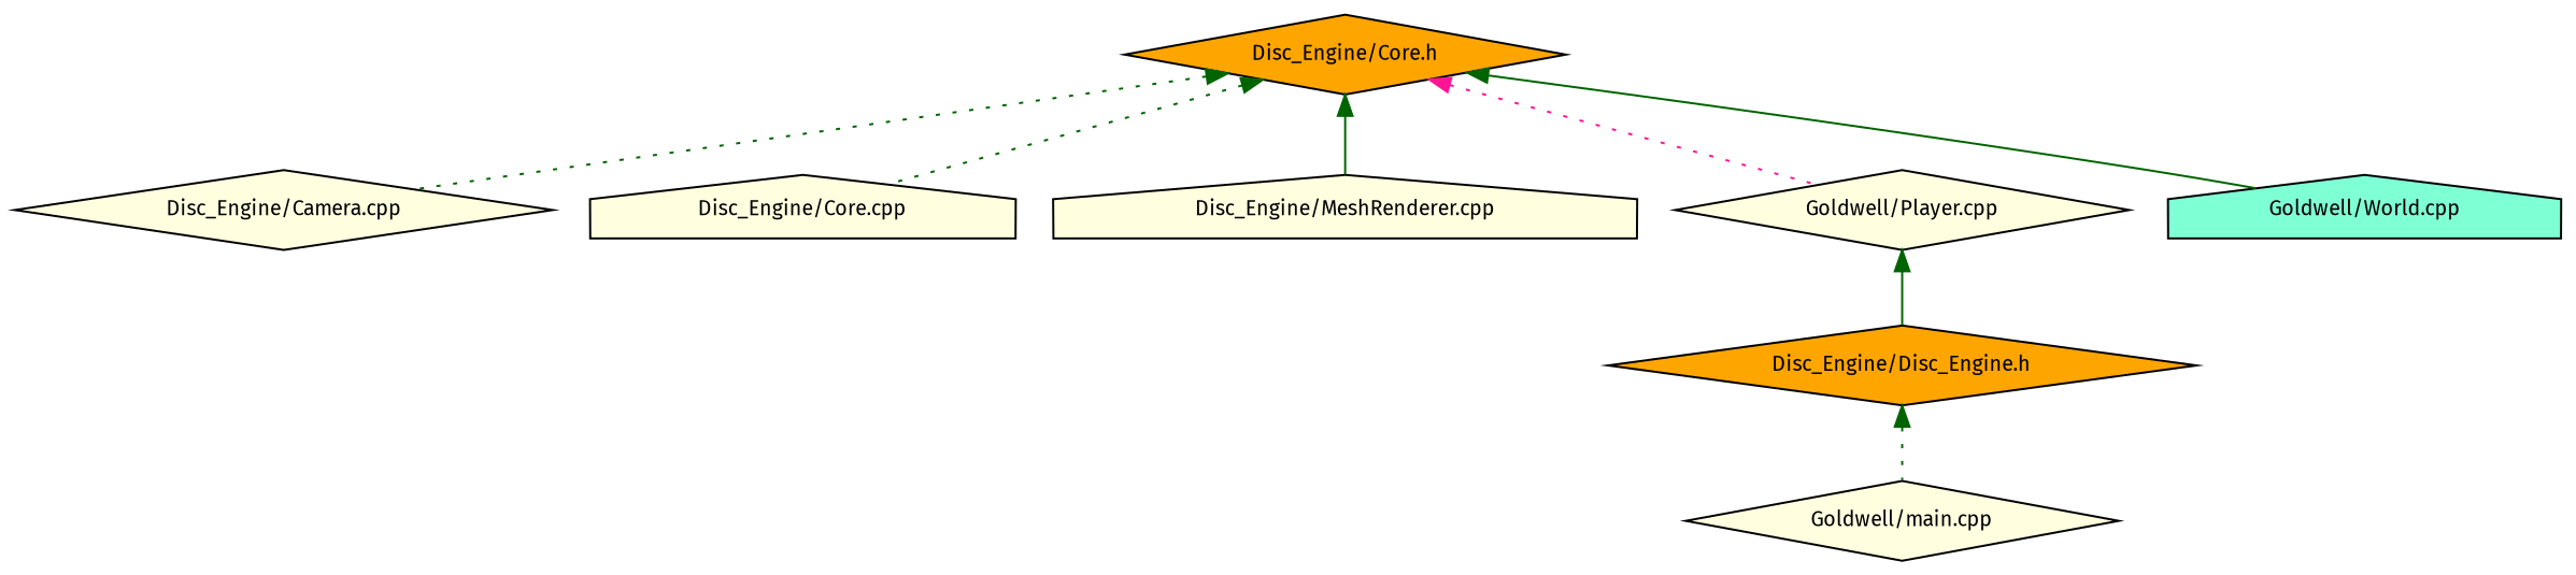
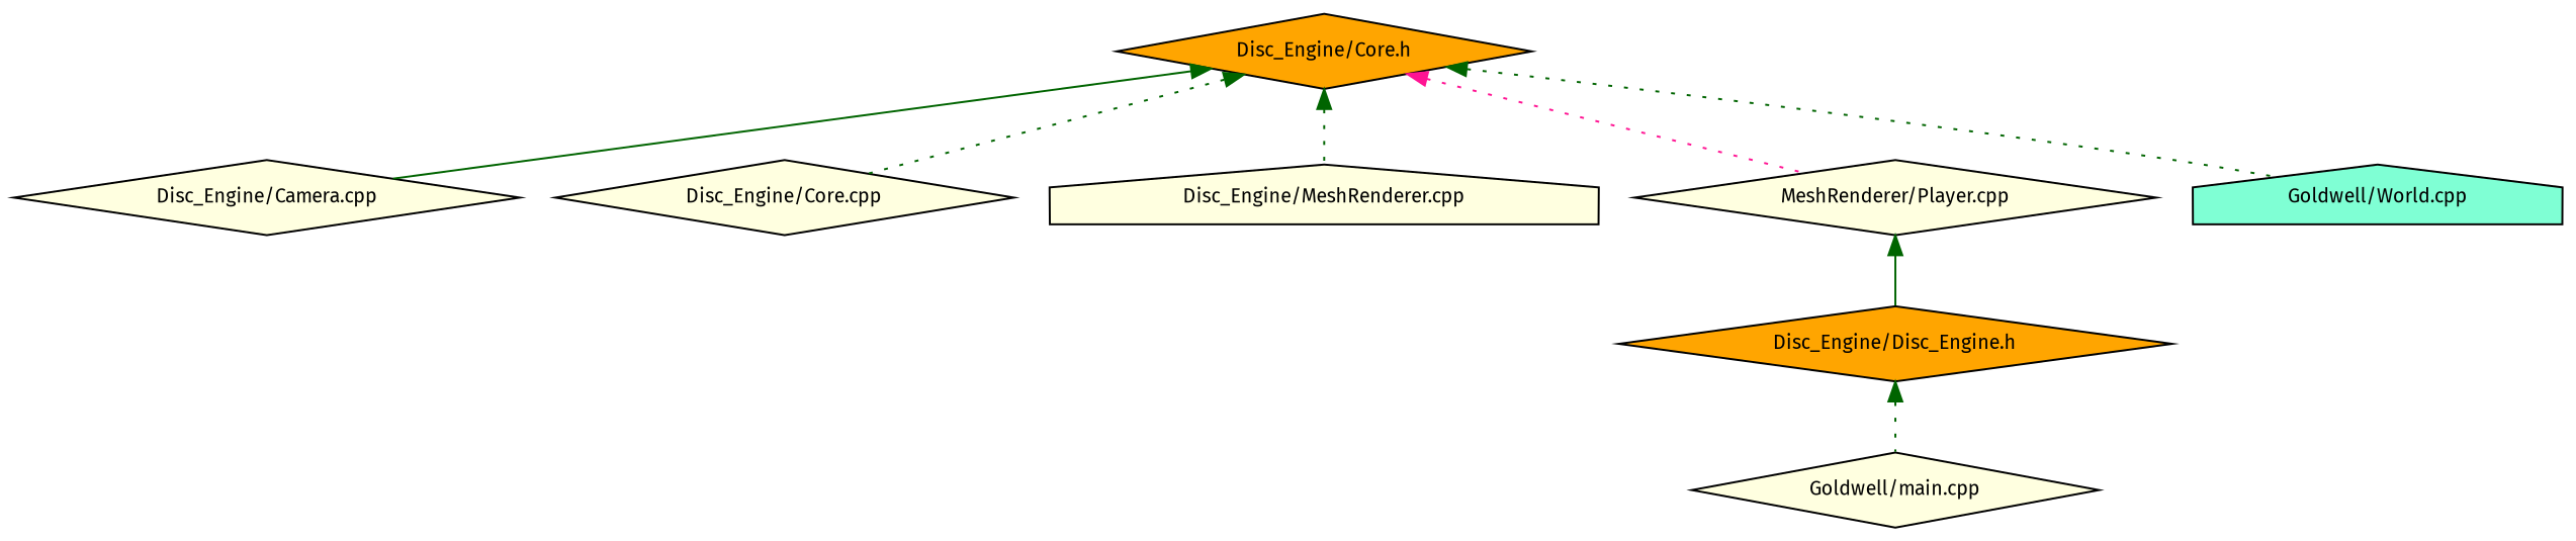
  digraph {
    fontname="Fira Sans"
    node [color=black fillcolor=lightyellow fontname="Fira Sans" fontsize=10 shape=diamond style=filled]
    edge [color=darkgreen dir=back fontname="Fira Sans" fontsize=10 labelfontname=Helvetica labelfontsize=10 style=dotted]
    n1 [fillcolor=orange fontcolor=black height=0.2 label="Disc_Engine/Core.h" width=0.4]
    n2 [height=0.2 label="Disc_Engine/Camera.cpp" width=0.4]
-   n3 [height=0.2 label="Disc_Engine/Core.cpp" shape=house width=0.4]
+   n3 [height=0.2 label="Disc_Engine/Core.cpp" width=0.4]
    n4 [height=0.2 label="Disc_Engine/MeshRenderer.cpp" shape=house width=0.4]
-   n5 [height=0.2 label="Goldwell/Player.cpp" width=0.4]
+   n5 [height=0.2 label="MeshRenderer/Player.cpp" width=0.4]
    n6 [fillcolor=aquamarine height=0.2 label="Goldwell/World.cpp" shape=house width=0.4]
    n7 [fillcolor=orange height=0.2 label="Disc_Engine/Disc_Engine.h" width=0.4]
    n8 [height=0.2 label="Goldwell/main.cpp" width=0.4]
-   n1 -> n2
+   n1 -> n2 [style=solid]
    n1 -> n3
-   n1 -> n4 [style=solid]
+   n1 -> n4
    n1 -> n5 [color=deeppink]
-   n1 -> n6 [style=solid]
+   n1 -> n6
    n5 -> n7 [style=solid]
    n7 -> n8
  }
